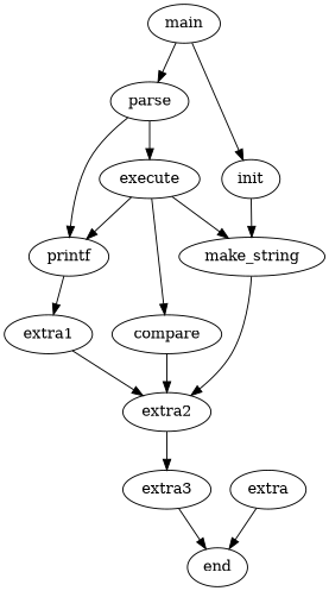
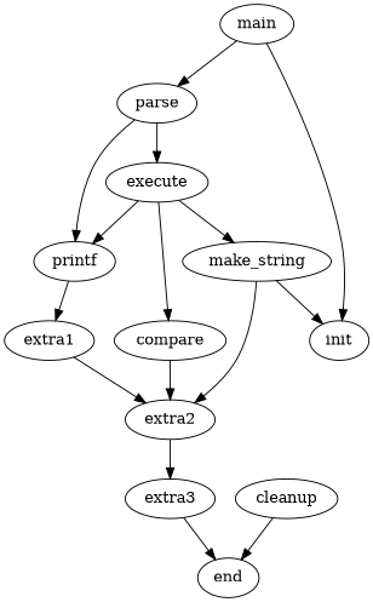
  digraph {
    main
    parse
    init
    printf
    execute
    make_string
-   cleanup [label=extra]
+   cleanup
    end
    extra1
    compare
    extra2
    extra3
    main -> parse
    main -> init
    parse -> printf
    parse -> execute
-   init -> make_string
+   make_string -> init
    printf -> extra1
    execute -> printf
    execute -> make_string
    execute -> compare
    make_string -> extra2
    cleanup -> end
    extra1 -> extra2
    compare -> extra2
    extra2 -> extra3
    extra3 -> end
  }
